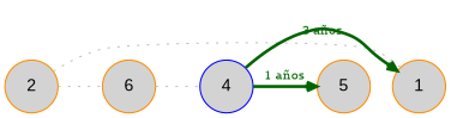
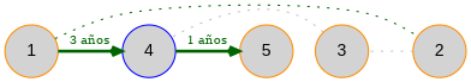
  digraph {
    rankdir=TB
    node [color=darkorange fillcolor=lightgray fontname=Arial shape=circle style=filled]
    edge [arrowhead=none arrowsize=0.8 color=gray constraint=false style=dotted]
    1 [height=0.6 width=0.6]
    4 [color=blue height=0.6 width=0.6]
    5 [height=0.6 width=0.6]
    2 [height=0.6 width=0.6]
-   3 [height=0.6 width=0.6 label=6]
+   3 [height=0.6 width=0.6]
    subgraph sub_1 {
      rank=same
      1
      4
      5
      2
      3
    }
-   4 -> 1 [arrowhead=vee color=darkgreen fontcolor=darkgreen fontsize=10 label="3 años" penwidth=2.5 constraint="" style=""]
-   1 -> 2
+   1 -> 4 [arrowhead=vee color=darkgreen fontcolor=darkgreen fontsize=10 label="3 años" penwidth=2.5 constraint="" style=""]
+   1 -> 2 [color=darkgreen]
    4 -> 5 [arrowhead=vee color=darkgreen fontcolor=darkgreen fontsize=10 label="1 años" penwidth=2.5 constraint="" style=""]
    2 -> 3
    3 -> 4
  }
